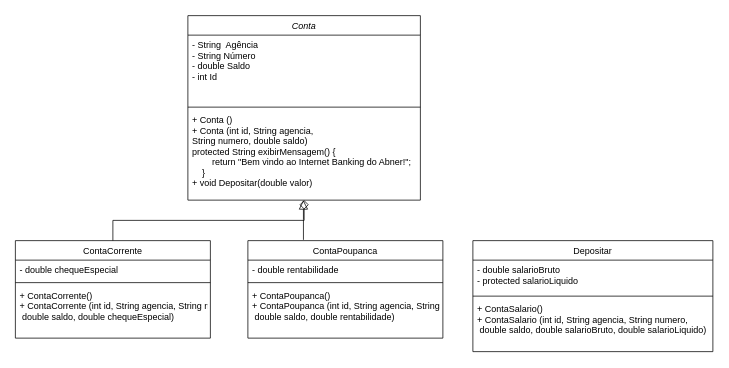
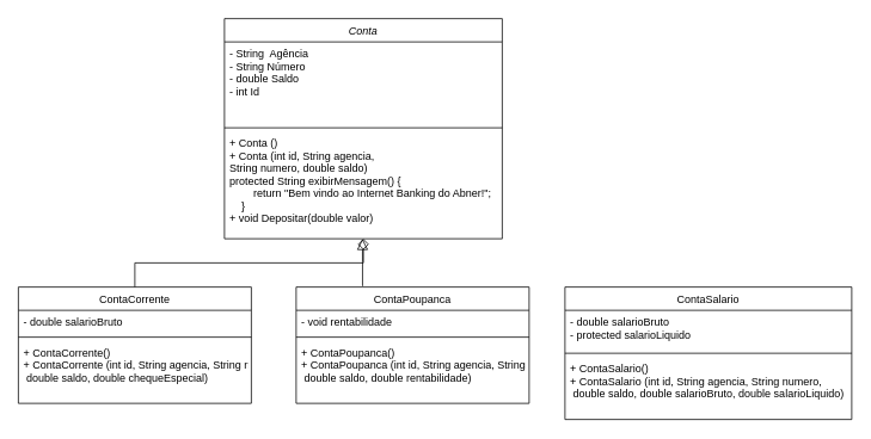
  <mxCell id="0" />
  <mxCell id="1" parent="0" />
  <mxCell id="2" value="Conta" style="swimlane;fontStyle=2;align=center;verticalAlign=top;childLayout=stackLayout;horizontal=1;startSize=26;horizontalStack=0;resizeParent=1;resizeLast=0;collapsible=1;marginBottom=0;rounded=0;shadow=0;strokeWidth=1;" vertex="1" parent="1"><mxGeometry x="250" y="20" width="310" height="246" as="geometry"><mxRectangle x="230" y="140" width="160" height="26" as="alternateBounds" /></mxGeometry></mxCell>
  <mxCell id="3" value="- String  Agência       &#10;- String Número&#10;- double Saldo&#10;- int Id " style="text;align=left;verticalAlign=top;spacingLeft=4;spacingRight=4;overflow=hidden;rotatable=0;points=[[0,0.5],[1,0.5]];portConstraint=eastwest;" vertex="1" parent="2"><mxGeometry y="26" width="310" height="92" as="geometry" /></mxCell>
  <mxCell id="4" value="" style="line;html=1;strokeWidth=1;align=left;verticalAlign=middle;spacingTop=-1;spacingLeft=3;spacingRight=3;rotatable=0;labelPosition=right;points=[];portConstraint=eastwest;" vertex="1" parent="2"><mxGeometry y="118" width="310" height="8" as="geometry" /></mxCell>
  <mxCell id="5" value="+ Conta ()&#10;+ Conta (int id, String agencia, &#10;String numero, double saldo)&#10;protected String exibirMensagem() {&#10;        return &quot;Bem vindo ao Internet Banking do Abner!&quot;;&#10;    } &#10;+ void Depositar(double valor)" style="text;align=left;verticalAlign=top;spacingLeft=4;spacingRight=4;overflow=hidden;rotatable=0;points=[[0,0.5],[1,0.5]];portConstraint=eastwest;" vertex="1" parent="2"><mxGeometry y="126" width="310" height="120" as="geometry" /></mxCell>
  <mxCell id="6" value="ContaCorrente" style="swimlane;fontStyle=0;align=center;verticalAlign=top;childLayout=stackLayout;horizontal=1;startSize=26;horizontalStack=0;resizeParent=1;resizeLast=0;collapsible=1;marginBottom=0;rounded=0;shadow=0;strokeWidth=1;" vertex="1" parent="1"><mxGeometry x="20" y="320" width="260" height="130" as="geometry"><mxRectangle x="130" y="380" width="160" height="26" as="alternateBounds" /></mxGeometry></mxCell>
- <mxCell id="7" value="- double chequeEspecial" style="text;align=left;verticalAlign=top;spacingLeft=4;spacingRight=4;overflow=hidden;rotatable=0;points=[[0,0.5],[1,0.5]];portConstraint=eastwest;rounded=0;shadow=0;html=0;" vertex="1" parent="6"><mxGeometry y="26" width="260" height="26" as="geometry" /></mxCell>
+ <mxCell id="7" value="- double salarioBruto" style="text;align=left;verticalAlign=top;spacingLeft=4;spacingRight=4;overflow=hidden;rotatable=0;points=[[0,0.5],[1,0.5]];portConstraint=eastwest;rounded=0;shadow=0;html=0;" vertex="1" parent="6"><mxGeometry y="26" width="260" height="26" as="geometry" /></mxCell>
  <mxCell id="8" value="" style="line;html=1;strokeWidth=1;align=left;verticalAlign=middle;spacingTop=-1;spacingLeft=3;spacingRight=3;rotatable=0;labelPosition=right;points=[];portConstraint=eastwest;" vertex="1" parent="6"><mxGeometry y="52" width="260" height="8" as="geometry" /></mxCell>
  <mxCell id="9" value="+ ContaCorrente()&#10;+ ContaCorrente (int id, String agencia, String numero,&#10; double saldo, double chequeEspecial)" style="text;align=left;verticalAlign=top;spacingLeft=4;spacingRight=4;overflow=hidden;rotatable=0;points=[[0,0.5],[1,0.5]];portConstraint=eastwest;" vertex="1" parent="6"><mxGeometry y="60" width="260" height="70" as="geometry" /></mxCell>
  <mxCell id="10" value="" style="endArrow=diamond;endSize=10;endFill=0;shadow=0;strokeWidth=1;rounded=0;edgeStyle=elbowEdgeStyle;elbow=vertical;" edge="1" parent="1" source="6" target="2"><mxGeometry width="160" relative="1" as="geometry"><mxPoint x="280" y="163" as="sourcePoint" /><mxPoint x="280" y="163" as="targetPoint" /></mxGeometry></mxCell>
  <mxCell id="11" value="ContaPoupanca" style="swimlane;fontStyle=0;align=center;verticalAlign=top;childLayout=stackLayout;horizontal=1;startSize=26;horizontalStack=0;resizeParent=1;resizeLast=0;collapsible=1;marginBottom=0;rounded=0;shadow=0;strokeWidth=1;" vertex="1" parent="1"><mxGeometry x="330" y="320" width="260" height="130" as="geometry"><mxRectangle x="130" y="380" width="160" height="26" as="alternateBounds" /></mxGeometry></mxCell>
- <mxCell id="12" value="- double rentabilidade" style="text;align=left;verticalAlign=top;spacingLeft=4;spacingRight=4;overflow=hidden;rotatable=0;points=[[0,0.5],[1,0.5]];portConstraint=eastwest;rounded=0;shadow=0;html=0;" vertex="1" parent="11"><mxGeometry y="26" width="260" height="26" as="geometry" /></mxCell>
+ <mxCell id="12" value="- void rentabilidade" style="text;align=left;verticalAlign=top;spacingLeft=4;spacingRight=4;overflow=hidden;rotatable=0;points=[[0,0.5],[1,0.5]];portConstraint=eastwest;rounded=0;shadow=0;html=0;" vertex="1" parent="11"><mxGeometry y="26" width="260" height="26" as="geometry" /></mxCell>
  <mxCell id="13" value="" style="line;html=1;strokeWidth=1;align=left;verticalAlign=middle;spacingTop=-1;spacingLeft=3;spacingRight=3;rotatable=0;labelPosition=right;points=[];portConstraint=eastwest;" vertex="1" parent="11"><mxGeometry y="52" width="260" height="8" as="geometry" /></mxCell>
  <mxCell id="14" value="+ ContaPoupanca()&#10;+ ContaPoupanca (int id, String agencia, String numero,&#10; double saldo, double rentabilidade)" style="text;align=left;verticalAlign=top;spacingLeft=4;spacingRight=4;overflow=hidden;rotatable=0;points=[[0,0.5],[1,0.5]];portConstraint=eastwest;" vertex="1" parent="11"><mxGeometry y="60" width="260" height="70" as="geometry" /></mxCell>
  <mxCell id="15" value="" style="endArrow=block;endSize=10;endFill=0;shadow=0;strokeWidth=1;rounded=0;edgeStyle=elbowEdgeStyle;elbow=vertical;entryX=0.497;entryY=1;entryDx=0;entryDy=0;entryPerimeter=0;exitX=0.285;exitY=-0.008;exitDx=0;exitDy=0;exitPerimeter=0;" edge="1" parent="1" source="11" target="5"><mxGeometry width="160" relative="1" as="geometry"><mxPoint x="200" y="330" as="sourcePoint" /><mxPoint x="415" y="210" as="targetPoint" /></mxGeometry></mxCell>
- <mxCell id="16" value="Depositar" style="swimlane;fontStyle=0;align=center;verticalAlign=top;childLayout=stackLayout;horizontal=1;startSize=26;horizontalStack=0;resizeParent=1;resizeLast=0;collapsible=1;marginBottom=0;rounded=0;shadow=0;strokeWidth=1;" vertex="1" parent="1"><mxGeometry x="630" y="320" width="320" height="148" as="geometry"><mxRectangle x="130" y="380" width="160" height="26" as="alternateBounds" /></mxGeometry></mxCell>
+ <mxCell id="16" value="ContaSalario" style="swimlane;fontStyle=0;align=center;verticalAlign=top;childLayout=stackLayout;horizontal=1;startSize=26;horizontalStack=0;resizeParent=1;resizeLast=0;collapsible=1;marginBottom=0;rounded=0;shadow=0;strokeWidth=1;" vertex="1" parent="1"><mxGeometry x="630" y="320" width="320" height="148" as="geometry"><mxRectangle x="130" y="380" width="160" height="26" as="alternateBounds" /></mxGeometry></mxCell>
  <mxCell id="17" value="- double salarioBruto&#10;- protected salarioLiquido" style="text;align=left;verticalAlign=top;spacingLeft=4;spacingRight=4;overflow=hidden;rotatable=0;points=[[0,0.5],[1,0.5]];portConstraint=eastwest;rounded=0;shadow=0;html=0;" vertex="1" parent="16"><mxGeometry y="26" width="320" height="44" as="geometry" /></mxCell>
  <mxCell id="18" value="" style="line;html=1;strokeWidth=1;align=left;verticalAlign=middle;spacingTop=-1;spacingLeft=3;spacingRight=3;rotatable=0;labelPosition=right;points=[];portConstraint=eastwest;" vertex="1" parent="16"><mxGeometry y="70" width="320" height="8" as="geometry" /></mxCell>
  <mxCell id="19" value="+ ContaSalario()&#10;+ ContaSalario (int id, String agencia, String numero,&#10; double saldo, double salarioBruto, double salarioLiquido)" style="text;align=left;verticalAlign=top;spacingLeft=4;spacingRight=4;overflow=hidden;rotatable=0;points=[[0,0.5],[1,0.5]];portConstraint=eastwest;" vertex="1" parent="16"><mxGeometry y="78" width="320" height="70" as="geometry" /></mxCell>
